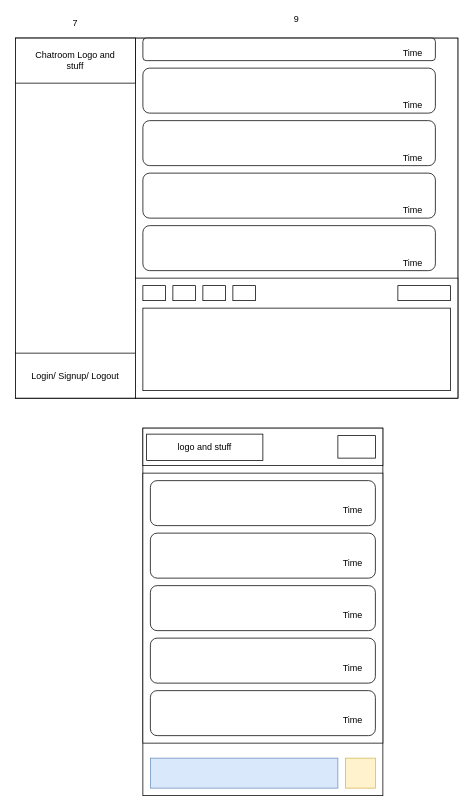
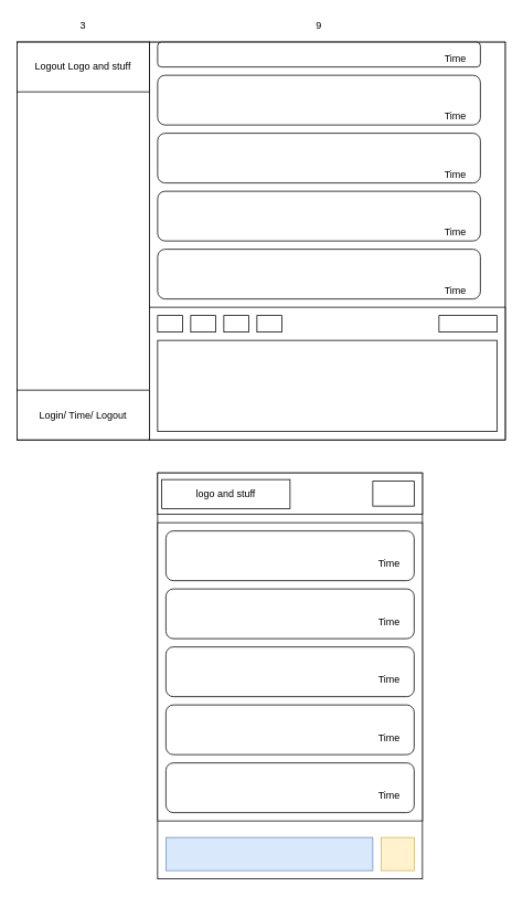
  <mxCell id="0" />
  <mxCell id="1" parent="0" />
  <mxCell id="2" value="" style="rounded=0;whiteSpace=wrap;html=1;" vertex="1" parent="1"><mxGeometry x="20" y="50" width="590" height="480" as="geometry" /></mxCell>
  <mxCell id="3" value="" style="rounded=0;whiteSpace=wrap;html=1;" vertex="1" parent="1"><mxGeometry x="20" y="50" width="160" height="480" as="geometry" /></mxCell>
  <mxCell id="4" value="" style="rounded=0;whiteSpace=wrap;html=1;" vertex="1" parent="1"><mxGeometry x="180" y="50" width="430" height="480" as="geometry" /></mxCell>
  <mxCell id="5" value="" style="rounded=0;whiteSpace=wrap;html=1;" vertex="1" parent="1"><mxGeometry x="20" y="50" width="160" height="60" as="geometry" /></mxCell>
- <mxCell id="6" value="Chatroom Logo and stuff" style="text;html=1;strokeColor=none;fillColor=none;align=center;verticalAlign=middle;whiteSpace=wrap;rounded=0;" vertex="1" parent="1"><mxGeometry x="40" y="55" width="120" height="50" as="geometry" /></mxCell>
+ <mxCell id="6" value="Logout Logo and stuff" style="text;html=1;strokeColor=none;fillColor=none;align=center;verticalAlign=middle;whiteSpace=wrap;rounded=0;" vertex="1" parent="1"><mxGeometry x="40" y="55" width="120" height="50" as="geometry" /></mxCell>
  <mxCell id="7" value="" style="rounded=0;whiteSpace=wrap;html=1;" vertex="1" parent="1"><mxGeometry x="20" y="470" width="160" height="60" as="geometry" /></mxCell>
- <mxCell id="8" value="Login/ Signup/ Logout" style="text;html=1;strokeColor=none;fillColor=none;align=center;verticalAlign=middle;whiteSpace=wrap;rounded=0;" vertex="1" parent="1"><mxGeometry x="30" y="500" width="140" as="geometry" /></mxCell>
+ <mxCell id="8" value="Login/ Time/ Logout" style="text;html=1;strokeColor=none;fillColor=none;align=center;verticalAlign=middle;whiteSpace=wrap;rounded=0;" vertex="1" parent="1"><mxGeometry x="30" y="500" width="140" as="geometry" /></mxCell>
  <mxCell id="9" value="" style="rounded=0;whiteSpace=wrap;html=1;" vertex="1" parent="1"><mxGeometry x="180" y="370" width="430" height="160" as="geometry" /></mxCell>
  <mxCell id="10" value="" style="rounded=0;whiteSpace=wrap;html=1;" vertex="1" parent="1"><mxGeometry x="190" y="410" width="410" height="110" as="geometry" /></mxCell>
  <mxCell id="11" value="" style="rounded=0;whiteSpace=wrap;html=1;" vertex="1" parent="1"><mxGeometry x="530" y="380" width="70" height="20" as="geometry" /></mxCell>
  <mxCell id="12" value="" style="rounded=0;whiteSpace=wrap;html=1;" vertex="1" parent="1"><mxGeometry x="190" y="380" width="30" height="20" as="geometry" /></mxCell>
  <mxCell id="13" value="" style="rounded=0;whiteSpace=wrap;html=1;" vertex="1" parent="1"><mxGeometry x="230" y="380" width="30" height="20" as="geometry" /></mxCell>
  <mxCell id="14" value="" style="rounded=0;whiteSpace=wrap;html=1;" vertex="1" parent="1"><mxGeometry x="270" y="380" width="30" height="20" as="geometry" /></mxCell>
  <mxCell id="15" value="" style="rounded=0;whiteSpace=wrap;html=1;" vertex="1" parent="1"><mxGeometry x="310" y="380" width="30" height="20" as="geometry" /></mxCell>
  <mxCell id="16" value="" style="rounded=1;whiteSpace=wrap;html=1;" vertex="1" parent="1"><mxGeometry x="190" y="300" width="390" height="60" as="geometry" /></mxCell>
  <mxCell id="17" value="Time" style="text;html=1;strokeColor=none;fillColor=none;align=center;verticalAlign=middle;whiteSpace=wrap;rounded=0;" vertex="1" parent="1"><mxGeometry x="530" y="340" width="40" height="20" as="geometry" /></mxCell>
  <mxCell id="18" value="" style="rounded=1;whiteSpace=wrap;html=1;" vertex="1" parent="1"><mxGeometry x="190" y="230" width="390" height="60" as="geometry" /></mxCell>
  <mxCell id="19" value="Time" style="text;html=1;strokeColor=none;fillColor=none;align=center;verticalAlign=middle;whiteSpace=wrap;rounded=0;" vertex="1" parent="1"><mxGeometry x="530" y="270" width="40" height="20" as="geometry" /></mxCell>
  <mxCell id="20" value="" style="rounded=1;whiteSpace=wrap;html=1;" vertex="1" parent="1"><mxGeometry x="190" y="160" width="390" height="60" as="geometry" /></mxCell>
  <mxCell id="21" value="Time" style="text;html=1;strokeColor=none;fillColor=none;align=center;verticalAlign=middle;whiteSpace=wrap;rounded=0;" vertex="1" parent="1"><mxGeometry x="530" y="200" width="40" height="20" as="geometry" /></mxCell>
  <mxCell id="22" value="" style="rounded=1;whiteSpace=wrap;html=1;" vertex="1" parent="1"><mxGeometry x="190" y="90" width="390" height="60" as="geometry" /></mxCell>
  <mxCell id="23" value="Time" style="text;html=1;strokeColor=none;fillColor=none;align=center;verticalAlign=middle;whiteSpace=wrap;rounded=0;" vertex="1" parent="1"><mxGeometry x="530" y="130" width="40" height="20" as="geometry" /></mxCell>
  <mxCell id="24" value="" style="rounded=1;whiteSpace=wrap;html=1;" vertex="1" parent="1"><mxGeometry x="190" y="50" width="390" height="30" as="geometry" /></mxCell>
  <mxCell id="25" value="Time" style="text;html=1;strokeColor=none;fillColor=none;align=center;verticalAlign=middle;whiteSpace=wrap;rounded=0;" vertex="1" parent="1"><mxGeometry x="530" y="60" width="40" height="20" as="geometry" /></mxCell>
  <mxCell id="26" value="" style="rounded=0;whiteSpace=wrap;html=1;" vertex="1" parent="1"><mxGeometry x="190" y="570" width="320" height="490" as="geometry" /></mxCell>
  <mxCell id="27" value="" style="rounded=0;whiteSpace=wrap;html=1;" vertex="1" parent="1"><mxGeometry x="190" y="570" width="320" height="50" as="geometry" /></mxCell>
  <mxCell id="28" value="" style="rounded=0;whiteSpace=wrap;html=1;" vertex="1" parent="1"><mxGeometry x="450" y="580" width="50" height="30" as="geometry" /></mxCell>
  <mxCell id="29" value="" style="rounded=0;whiteSpace=wrap;html=1;" vertex="1" parent="1"><mxGeometry x="190" y="630" width="320" height="360" as="geometry" /></mxCell>
  <mxCell id="30" value="" style="rounded=1;whiteSpace=wrap;html=1;" vertex="1" parent="1"><mxGeometry x="200" y="850" width="300" height="60" as="geometry" /></mxCell>
  <mxCell id="31" value="Time" style="text;html=1;strokeColor=none;fillColor=none;align=center;verticalAlign=middle;whiteSpace=wrap;rounded=0;" vertex="1" parent="1"><mxGeometry x="450" y="880" width="40" height="20" as="geometry" /></mxCell>
  <mxCell id="32" value="" style="rounded=1;whiteSpace=wrap;html=1;" vertex="1" parent="1"><mxGeometry x="200" y="780" width="300" height="60" as="geometry" /></mxCell>
  <mxCell id="33" value="Time" style="text;html=1;strokeColor=none;fillColor=none;align=center;verticalAlign=middle;whiteSpace=wrap;rounded=0;" vertex="1" parent="1"><mxGeometry x="450" y="810" width="40" height="20" as="geometry" /></mxCell>
  <mxCell id="34" value="" style="rounded=1;whiteSpace=wrap;html=1;" vertex="1" parent="1"><mxGeometry x="200" y="710" width="300" height="60" as="geometry" /></mxCell>
  <mxCell id="35" value="Time" style="text;html=1;strokeColor=none;fillColor=none;align=center;verticalAlign=middle;whiteSpace=wrap;rounded=0;" vertex="1" parent="1"><mxGeometry x="450" y="740" width="40" height="20" as="geometry" /></mxCell>
  <mxCell id="36" value="" style="rounded=1;whiteSpace=wrap;html=1;" vertex="1" parent="1"><mxGeometry x="200" y="640" width="300" height="60" as="geometry" /></mxCell>
  <mxCell id="37" value="Time" style="text;html=1;strokeColor=none;fillColor=none;align=center;verticalAlign=middle;whiteSpace=wrap;rounded=0;" vertex="1" parent="1"><mxGeometry x="450" y="670" width="40" height="20" as="geometry" /></mxCell>
  <mxCell id="38" value="" style="rounded=0;whiteSpace=wrap;html=1;fillColor=#dae8fc;strokeColor=#6c8ebf;" vertex="1" parent="1"><mxGeometry x="200" y="1010" width="250" height="40" as="geometry" /></mxCell>
  <mxCell id="39" value="" style="rounded=1;whiteSpace=wrap;html=1;" vertex="1" parent="1"><mxGeometry x="200" y="920" width="300" height="60" as="geometry" /></mxCell>
  <mxCell id="40" value="Time" style="text;html=1;strokeColor=none;fillColor=none;align=center;verticalAlign=middle;whiteSpace=wrap;rounded=0;" vertex="1" parent="1"><mxGeometry x="450" y="950" width="40" height="20" as="geometry" /></mxCell>
  <mxCell id="41" value="" style="rounded=0;whiteSpace=wrap;html=1;fillColor=#fff2cc;strokeColor=#d6b656;" vertex="1" parent="1"><mxGeometry x="460" y="1010" width="40" height="40" as="geometry" /></mxCell>
  <mxCell id="42" value="logo and stuff" style="rounded=0;whiteSpace=wrap;html=1;" vertex="1" parent="1"><mxGeometry x="195" y="578" width="155" height="35" as="geometry" /></mxCell>
- <mxCell id="43" value="7" style="text;html=1;strokeColor=none;fillColor=none;align=center;verticalAlign=middle;whiteSpace=wrap;rounded=0;" vertex="1" parent="1"><mxGeometry x="80" y="20" width="40" height="20" as="geometry" /></mxCell>
- <mxCell id="44" value="9" style="text;html=1;strokeColor=none;fillColor=none;align=center;verticalAlign=middle;whiteSpace=wrap;rounded=0;" vertex="1" parent="1"><mxGeometry x="375" y="15" width="40" height="20" as="geometry" /></mxCell>
+ <mxCell id="43" value="3" style="text;html=1;strokeColor=none;fillColor=none;align=center;verticalAlign=middle;whiteSpace=wrap;rounded=0;" vertex="1" parent="1"><mxGeometry x="80" y="20" width="40" height="20" as="geometry" /></mxCell>
+ <mxCell id="44" value="9" style="text;html=1;strokeColor=none;fillColor=none;align=center;verticalAlign=middle;whiteSpace=wrap;rounded=0;" vertex="1" parent="1"><mxGeometry x="365" y="20" width="40" height="20" as="geometry" /></mxCell>
